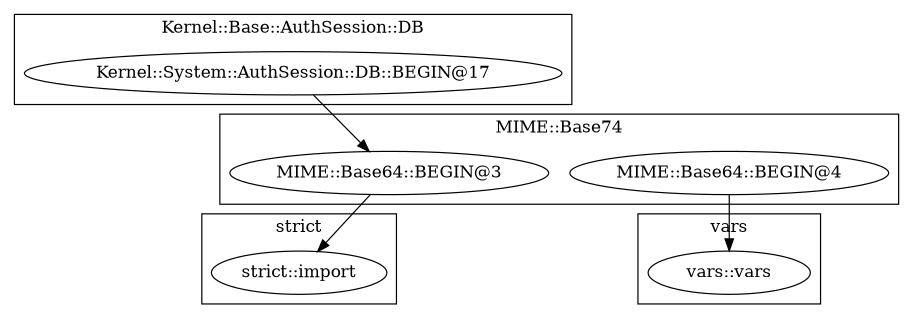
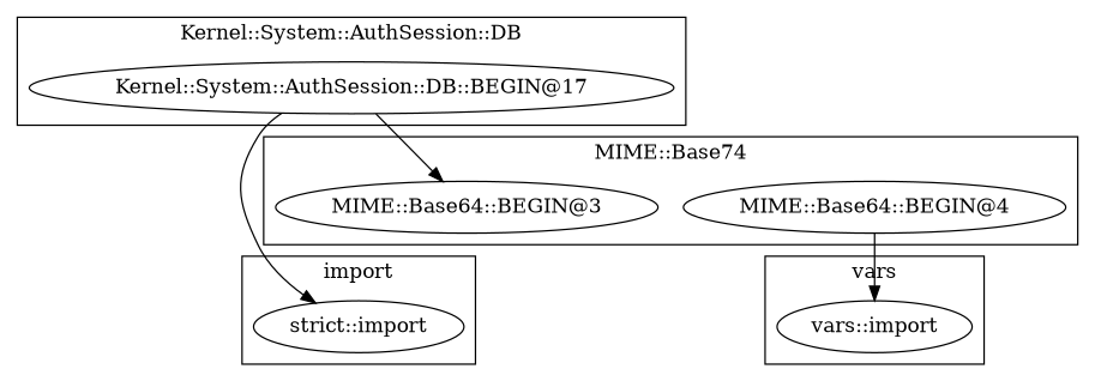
  digraph {
-   "vars::import" [label="vars::vars"]
+   "vars::import"
    "strict::import"
    "MIME::Base64::BEGIN@3"
    "MIME::Base64::BEGIN@4"
    "Kernel::System::AuthSession::DB::BEGIN@17"
    subgraph cluster_1 {
      label=vars
      "vars::import"
    }
    subgraph cluster_2 {
-     label="strict"
+     label=import
      "strict::import"
    }
    subgraph cluster_3 {
      label="MIME::Base74"
      "MIME::Base64::BEGIN@3"
      "MIME::Base64::BEGIN@4"
    }
    subgraph cluster_4 {
-     label="Kernel::Base::AuthSession::DB"
+     label="Kernel::System::AuthSession::DB"
      "Kernel::System::AuthSession::DB::BEGIN@17"
    }
-   "MIME::Base64::BEGIN@3" -> "strict::import"
+   "Kernel::System::AuthSession::DB::BEGIN@17" -> "strict::import"
    "MIME::Base64::BEGIN@4" -> "vars::import"
    "Kernel::System::AuthSession::DB::BEGIN@17" -> "MIME::Base64::BEGIN@3"
  }
